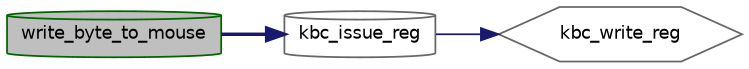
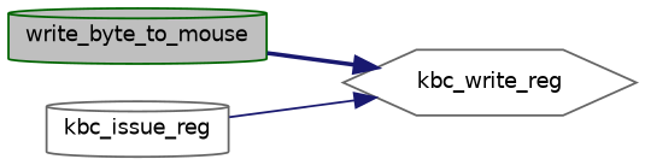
  digraph {
    rankdir=LR
    node [color=gray40 fillcolor=white fontname=Helvetica fontsize=10 shape=cylinder style=filled]
    edge [color=midnightblue fontname=Helvetica fontsize=10 labelfontname=Helvetica labelfontsize=10]
    n1 [color=darkgreen fillcolor=grey75 fontcolor=black height=0.2 label=write_byte_to_mouse width=0.4]
    n2 [height=0.2 label=kbc_issue_reg width=0.4]
    n3 [height=0.2 label=kbc_write_reg shape=hexagon width=0.4]
-   n1 -> n2 [style=bold]
+   n1 -> n3 [style=bold]
    n2 -> n3 [style=solid]
  }
